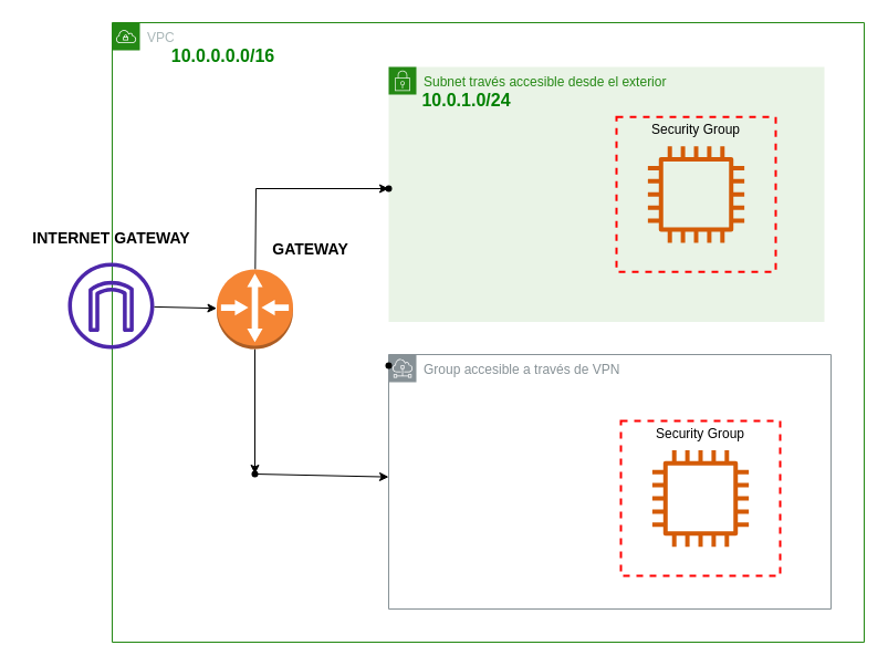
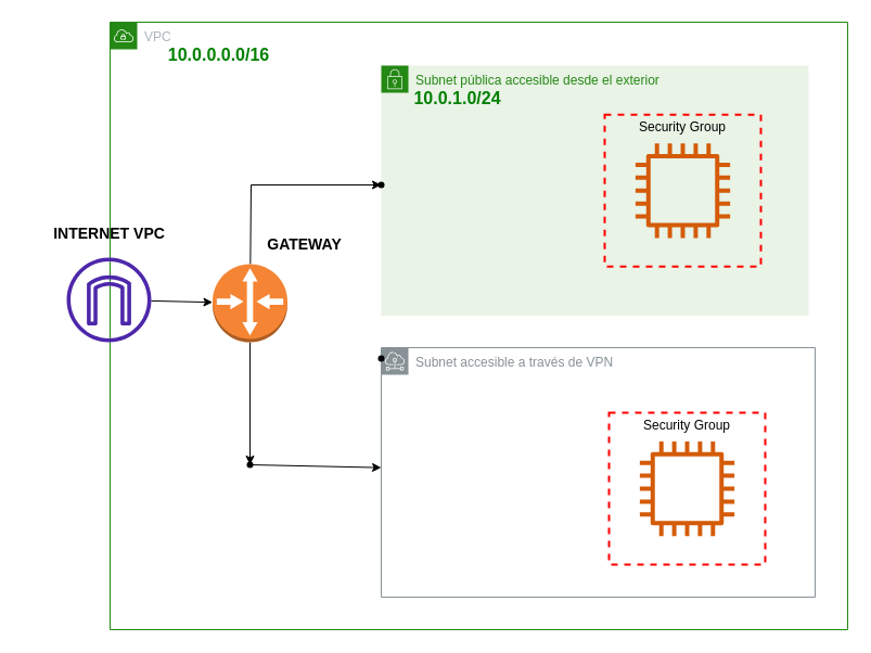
  <mxCell id="0" />
  <mxCell id="1" parent="0" />
  <mxCell id="2" value="VPC" style="points=[[0,0],[0.25,0],[0.5,0],[0.75,0],[1,0],[1,0.25],[1,0.5],[1,0.75],[1,1],[0.75,1],[0.5,1],[0.25,1],[0,1],[0,0.75],[0,0.5],[0,0.25]];outlineConnect=0;gradientColor=none;html=1;whiteSpace=wrap;fontSize=12;fontStyle=0;container=1;pointerEvents=0;collapsible=0;recursiveResize=0;shape=mxgraph.aws4.group;grIcon=mxgraph.aws4.group_vpc;strokeColor=#248814;fillColor=none;verticalAlign=top;align=left;spacingLeft=30;fontColor=#AAB7B8;dashed=0;" vertex="1" parent="1"><mxGeometry x="101" y="20" width="680" height="560" as="geometry" /></mxCell>
- <mxCell id="3" value="Group accesible a través de VPN" style="sketch=0;outlineConnect=0;gradientColor=none;html=1;whiteSpace=wrap;fontSize=12;fontStyle=0;shape=mxgraph.aws4.group;grIcon=mxgraph.aws4.group_subnet;strokeColor=#879196;fillColor=none;verticalAlign=top;align=left;spacingLeft=30;fontColor=#879196;dashed=0;" vertex="1" parent="2"><mxGeometry x="250" y="300" width="400" height="230" as="geometry" /></mxCell>
+ <mxCell id="3" value="Subnet accesible a través de VPN" style="sketch=0;outlineConnect=0;gradientColor=none;html=1;whiteSpace=wrap;fontSize=12;fontStyle=0;shape=mxgraph.aws4.group;grIcon=mxgraph.aws4.group_subnet;strokeColor=#879196;fillColor=none;verticalAlign=top;align=left;spacingLeft=30;fontColor=#879196;dashed=0;" vertex="1" parent="2"><mxGeometry x="250" y="300" width="400" height="230" as="geometry" /></mxCell>
  <mxCell id="4" value="Security Group" style="fontStyle=0;verticalAlign=top;align=center;spacingTop=-2;fillColor=none;rounded=0;whiteSpace=wrap;html=1;strokeColor=#FF0000;strokeWidth=2;dashed=1;container=1;collapsible=0;expand=0;recursiveResize=0;" vertex="1" parent="2"><mxGeometry x="460" y="360" width="144" height="140" as="geometry" /></mxCell>
  <mxCell id="5" value="" style="sketch=0;outlineConnect=0;fontColor=#232F3E;gradientColor=none;fillColor=#D45B07;strokeColor=none;dashed=0;verticalLabelPosition=bottom;verticalAlign=top;align=center;html=1;fontSize=12;fontStyle=0;aspect=fixed;pointerEvents=1;shape=mxgraph.aws4.instance2;" vertex="1" parent="4"><mxGeometry x="28.38" y="26.38" width="87.25" height="87.25" as="geometry" /></mxCell>
  <mxCell id="6" value="" style="edgeStyle=none;rounded=0;orthogonalLoop=1;jettySize=auto;html=1;" edge="1" parent="2" source="8" target="17"><mxGeometry relative="1" as="geometry"><Array as="points"><mxPoint x="130" y="150" /></Array></mxGeometry></mxCell>
  <mxCell id="7" value="" style="edgeStyle=none;rounded=0;orthogonalLoop=1;jettySize=auto;html=1;fontSize=14;" edge="1" parent="2" source="8" target="19"><mxGeometry relative="1" as="geometry" /></mxCell>
  <mxCell id="8" value="" style="outlineConnect=0;dashed=0;verticalLabelPosition=bottom;verticalAlign=top;align=center;html=1;shape=mxgraph.aws3.router;fillColor=#F58534;gradientColor=none;" vertex="1" parent="2"><mxGeometry x="94.5" y="223" width="69" height="72" as="geometry" /></mxCell>
- <mxCell id="9" value="Subnet través accesible desde el exterior" style="points=[[0,0],[0.25,0],[0.5,0],[0.75,0],[1,0],[1,0.25],[1,0.5],[1,0.75],[1,1],[0.75,1],[0.5,1],[0.25,1],[0,1],[0,0.75],[0,0.5],[0,0.25]];outlineConnect=0;gradientColor=none;html=1;whiteSpace=wrap;fontSize=12;fontStyle=0;container=1;pointerEvents=0;collapsible=0;recursiveResize=0;shape=mxgraph.aws4.group;grIcon=mxgraph.aws4.group_security_group;grStroke=0;strokeColor=#248814;fillColor=#E9F3E6;verticalAlign=top;align=left;spacingLeft=30;fontColor=#248814;dashed=0;" vertex="1" parent="2"><mxGeometry x="250" y="40" width="394" height="230.5" as="geometry" /></mxCell>
+ <mxCell id="9" value="Subnet pública accesible desde el exterior" style="points=[[0,0],[0.25,0],[0.5,0],[0.75,0],[1,0],[1,0.25],[1,0.5],[1,0.75],[1,1],[0.75,1],[0.5,1],[0.25,1],[0,1],[0,0.75],[0,0.5],[0,0.25]];outlineConnect=0;gradientColor=none;html=1;whiteSpace=wrap;fontSize=12;fontStyle=0;container=1;pointerEvents=0;collapsible=0;recursiveResize=0;shape=mxgraph.aws4.group;grIcon=mxgraph.aws4.group_security_group;grStroke=0;strokeColor=#248814;fillColor=#E9F3E6;verticalAlign=top;align=left;spacingLeft=30;fontColor=#248814;dashed=0;" vertex="1" parent="2"><mxGeometry x="250" y="40" width="394" height="230.5" as="geometry" /></mxCell>
  <mxCell id="10" value="Security Group" style="fontStyle=0;verticalAlign=top;align=center;spacingTop=-2;fillColor=none;rounded=0;whiteSpace=wrap;html=1;strokeColor=#FF0000;strokeWidth=2;dashed=1;container=1;collapsible=0;expand=0;recursiveResize=0;" vertex="1" parent="9"><mxGeometry x="206" y="45.25" width="144" height="140" as="geometry" /></mxCell>
  <mxCell id="11" value="" style="sketch=0;outlineConnect=0;fontColor=#232F3E;gradientColor=none;fillColor=#D45B07;strokeColor=none;dashed=0;verticalLabelPosition=bottom;verticalAlign=top;align=center;html=1;fontSize=12;fontStyle=0;aspect=fixed;pointerEvents=1;shape=mxgraph.aws4.instance2;" vertex="1" parent="10"><mxGeometry x="28.38" y="26.38" width="87.25" height="87.25" as="geometry" /></mxCell>
  <mxCell id="12" value="&lt;b&gt;10.0.1.0/24&lt;/b&gt;" style="text;html=1;align=center;verticalAlign=middle;resizable=0;points=[];autosize=1;strokeColor=none;fillColor=none;fontSize=16;fontColor=#008000;" vertex="1" parent="9"><mxGeometry x="20" y="15" width="100" height="30" as="geometry" /></mxCell>
  <mxCell id="13" value="" style="shape=waypoint;sketch=0;size=6;pointerEvents=1;points=[];fillColor=#F58534;resizable=0;rotatable=0;perimeter=centerPerimeter;snapToPoint=1;verticalAlign=top;dashed=0;gradientColor=none;" vertex="1" parent="2"><mxGeometry x="240" y="300" width="20" height="20" as="geometry" /></mxCell>
  <mxCell id="14" value="&lt;b&gt;GATEWAY&lt;/b&gt;" style="text;html=1;align=center;verticalAlign=middle;resizable=0;points=[];autosize=1;strokeColor=none;fillColor=none;fontSize=14;" vertex="1" parent="2"><mxGeometry x="139" y="190" width="80" height="30" as="geometry" /></mxCell>
  <mxCell id="15" value="" style="sketch=0;outlineConnect=0;fontColor=#232F3E;gradientColor=none;fillColor=#4D27AA;strokeColor=none;dashed=0;verticalLabelPosition=bottom;verticalAlign=top;align=center;html=1;fontSize=12;fontStyle=0;aspect=fixed;pointerEvents=1;shape=mxgraph.aws4.internet_gateway;" vertex="1" parent="2"><mxGeometry x="-40" y="217" width="78" height="78" as="geometry" /></mxCell>
  <mxCell id="16" value="" style="edgeStyle=none;rounded=0;orthogonalLoop=1;jettySize=auto;html=1;" edge="1" parent="2" source="15" target="8"><mxGeometry relative="1" as="geometry" /></mxCell>
  <mxCell id="17" value="" style="shape=waypoint;sketch=0;size=6;pointerEvents=1;points=[];fillColor=#F58534;resizable=0;rotatable=0;perimeter=centerPerimeter;snapToPoint=1;verticalAlign=top;dashed=0;gradientColor=none;" vertex="1" parent="2"><mxGeometry x="240" y="140" width="20" height="20" as="geometry" /></mxCell>
  <mxCell id="18" value="" style="edgeStyle=none;rounded=0;orthogonalLoop=1;jettySize=auto;html=1;fontSize=14;" edge="1" parent="2" source="19" target="3"><mxGeometry relative="1" as="geometry" /></mxCell>
  <mxCell id="19" value="" style="shape=waypoint;sketch=0;size=6;pointerEvents=1;points=[];fillColor=#F58534;resizable=0;rotatable=0;perimeter=centerPerimeter;snapToPoint=1;verticalAlign=top;dashed=0;gradientColor=none;" vertex="1" parent="2"><mxGeometry x="119" y="398" width="20" height="20" as="geometry" /></mxCell>
- <mxCell id="20" value="&lt;b&gt;INTERNET GATEWAY&lt;/b&gt;" style="text;html=1;align=center;verticalAlign=middle;resizable=0;points=[];autosize=1;strokeColor=none;fillColor=none;fontSize=14;" vertex="1" parent="2"><mxGeometry x="-81" y="180" width="160" height="30" as="geometry" /></mxCell>
+ <mxCell id="20" value="&lt;b&gt;INTERNET VPC&lt;/b&gt;" style="text;html=1;align=center;verticalAlign=middle;resizable=0;points=[];autosize=1;strokeColor=none;fillColor=none;fontSize=14;" vertex="1" parent="2"><mxGeometry x="-81" y="180" width="160" height="30" as="geometry" /></mxCell>
  <mxCell id="21" value="&lt;font style=&quot;font-size: 15px;&quot;&gt;&lt;b&gt;&lt;font style=&quot;font-size: 15px;&quot; color=&quot;#008000&quot;&gt;&lt;font style=&quot;font-size: 16px;&quot;&gt;10.0.0.0.0/16&lt;/font&gt;&lt;/font&gt;&lt;/b&gt;&lt;/font&gt;" style="text;html=1;align=center;verticalAlign=middle;resizable=0;points=[];autosize=1;strokeColor=none;fillColor=none;fontSize=14;" vertex="1" parent="2"><mxGeometry x="40" y="15" width="120" height="30" as="geometry" /></mxCell>
